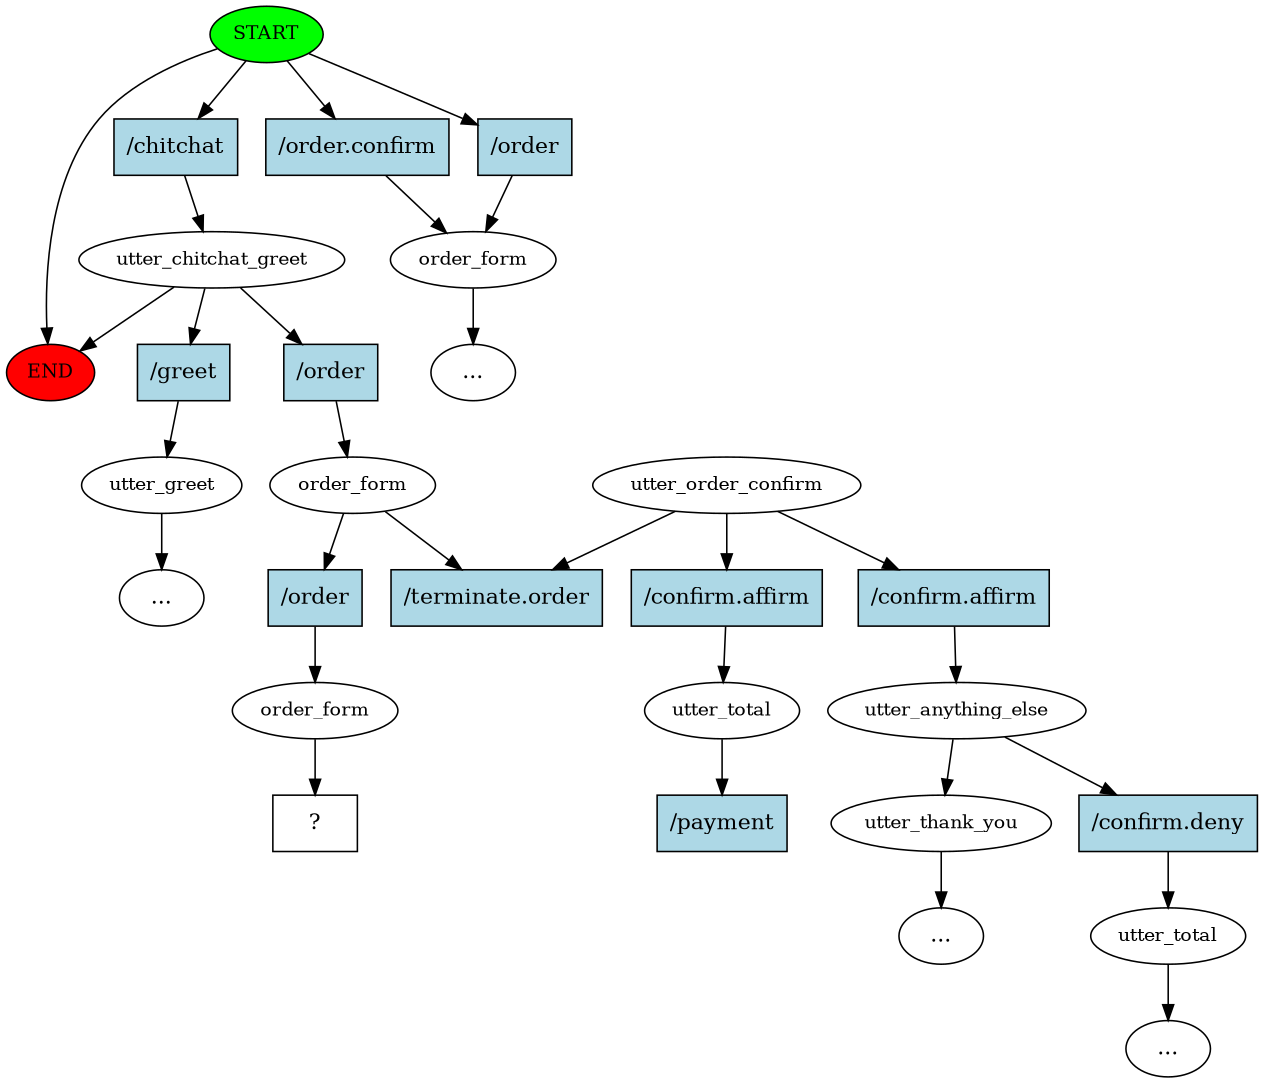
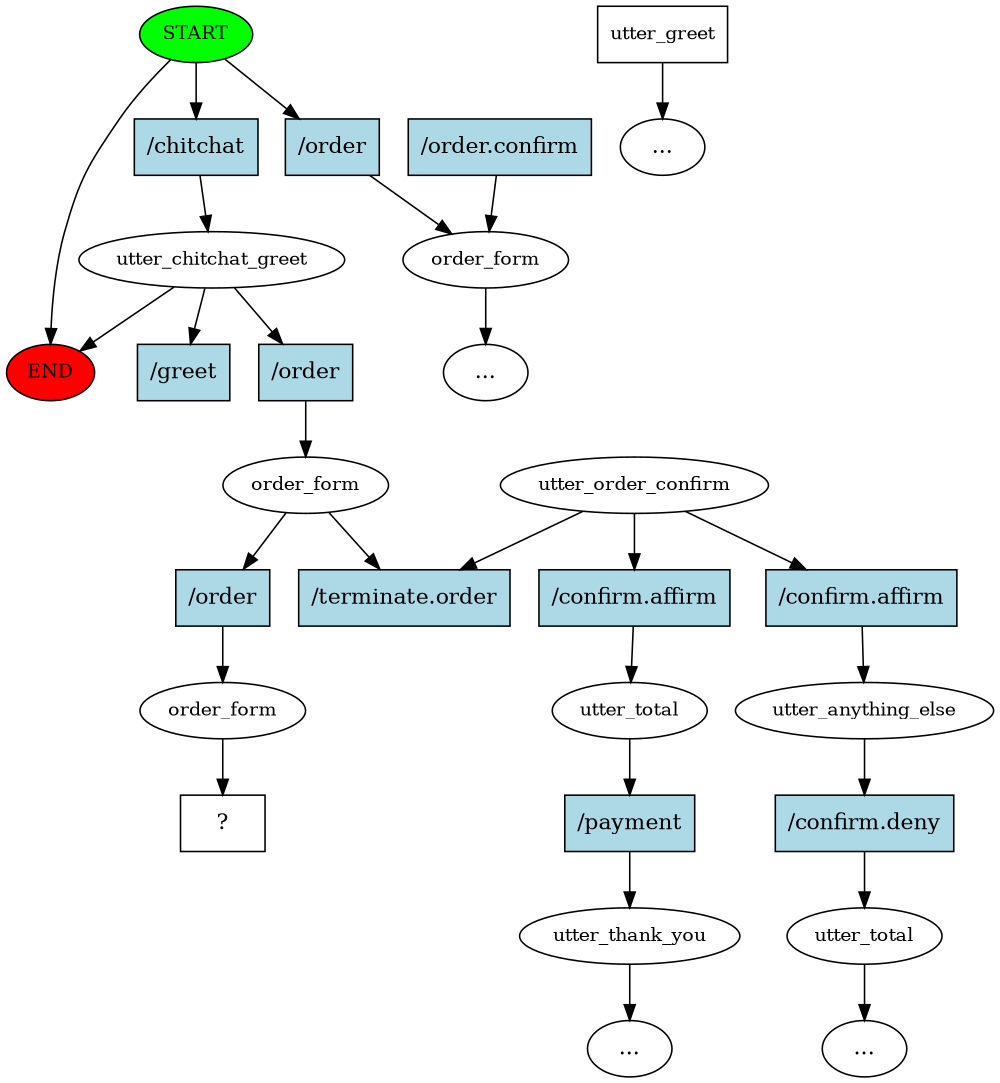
  digraph {
    n1 [fillcolor=green fontsize=12 label=START style=filled]
    n2 [fillcolor=red fontsize=12 label=END style=filled]
    n3 [fillcolor=lightblue label="/chitchat" shape=rect style=filled]
    n4 [fillcolor=lightblue label="/order.confirm" shape=rect style=filled]
    n5 [fillcolor=lightblue label="/order" shape=rect style=filled]
    n6 [fontsize=12 label=utter_chitchat_greet]
    n7 [fillcolor=lightblue label="/greet" shape=rect style=filled]
-   n8 [fontsize=12 label=utter_greet]
+   n8 [fontsize=12 label=utter_greet shape=box]
    n9 [fontsize=12 label=order_form]
    n10 [fillcolor=lightblue label="/order" shape=rect style=filled]
    n11 [fontsize=12 label=order_form]
    n12 [fillcolor=lightblue label="/terminate.order" shape=rect style=filled]
    n13 [fillcolor=lightblue label="/order" shape=rect style=filled]
    n14 [fontsize=12 label=order_form]
    n15 [fontsize=12 label=utter_order_confirm]
    n16 [fillcolor=lightblue label="/confirm.affirm" shape=rect style=filled]
    n17 [fillcolor=lightblue label="/confirm.affirm" shape=rect style=filled]
    n18 [fontsize=12 label=utter_total]
    n19 [fontsize=12 label=utter_anything_else]
    n20 [fillcolor=lightblue label="/payment" shape=rect style=filled]
    n21 [fontsize=12 label=utter_thank_you]
    n22 [label="..."]
    n23 [label="..."]
    n24 [fillcolor=lightblue label="/confirm.deny" shape=rect style=filled]
    n25 [fontsize=12 label=utter_total]
    n26 [label="..."]
    n27 [label="..."]
    n28 [label="  ?  " shape=rect]
    n1 -> n2
    n1 -> n3
-   n1 -> n4
    n1 -> n5
    n3 -> n6
    n4 -> n9
    n5 -> n9
    n6 -> n2
    n6 -> n7
    n6 -> n10
-   n7 -> n8
    n8 -> n23
    n9 -> n27
    n10 -> n11
    n11 -> n12
    n11 -> n13
    n13 -> n14
    n14 -> n28
    n15 -> n12
    n15 -> n16
    n15 -> n17
    n16 -> n18
    n17 -> n19
    n18 -> n20
    n19 -> n24
-   n19 -> n21
+   n20 -> n21
    n21 -> n22
    n24 -> n25
    n25 -> n26
  }
